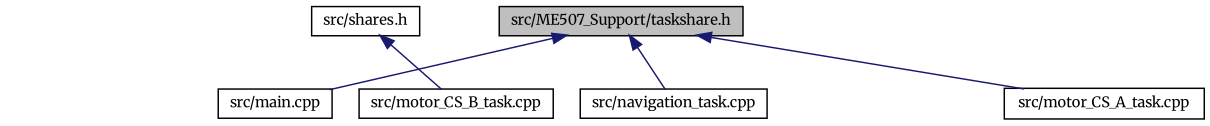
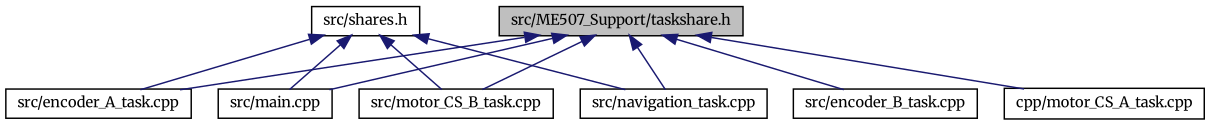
  digraph {
    fontname=Merriweather
    node [color=black fillcolor=white fontname=Merriweather fontsize=10 shape=record style=filled]
    edge [color=midnightblue dir=back fontname=Merriweather fontsize=10 labelfontname=Helvetica labelfontsize=10 style=solid]
    n1 [fillcolor=grey75 fontcolor=black height=0.2 label="src/ME507_Support/taskshare.h" width=0.4]
+   n2 [height=0.2 label="src/encoder_A_task.cpp" width=0.4]
+   n3 [height=0.2 label="src/encoder_B_task.cpp" width=0.4]
    n4 [height=0.2 label="src/main.cpp" width=0.4]
-   n5 [height=0.2 label="src/motor_CS_A_task.cpp" width=0.4]
+   n5 [height=0.2 label="cpp/motor_CS_A_task.cpp" width=0.4]
    n6 [height=0.2 label="src/motor_CS_B_task.cpp" width=0.4]
    n7 [height=0.2 label="src/navigation_task.cpp" width=0.4]
    n8 [height=0.2 label="src/shares.h" width=0.4]
+   n1 -> n2
+   n1 -> n3
    n1 -> n4
    n1 -> n5
+   n1 -> n6
    n1 -> n7
+   n8 -> n2
+   n8 -> n4
    n8 -> n6
+   n8 -> n7
  }
